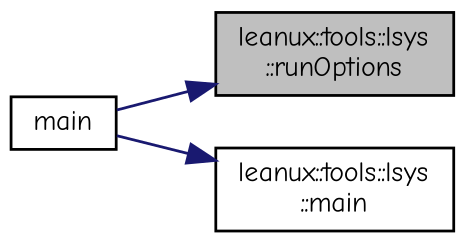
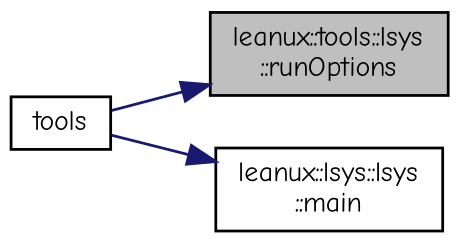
  digraph {
    fontname="Comic Neue"
    rankdir=RL
    node [color=black fontname="Comic Neue" fontsize=10 shape=record]
    edge [color=midnightblue dir=back fontname="Comic Neue" fontsize=10 labelfontname=Helvetica labelfontsize=10 style=solid]
    n1 [fillcolor=grey75 fontcolor=black height=0.2 label="leanux::tools::lsys\l::runOptions" style=filled width=0.4]
-   n2 [height=0.2 label=main width=0.4]
-   n3 [height=0.2 label="leanux::tools::lsys\l::main" width=0.4]
+   n2 [height=0.2 label=tools width=0.4]
+   n3 [height=0.2 label="leanux::lsys::lsys\l::main" width=0.4]
    n1 -> n2
    n3 -> n2
  }
